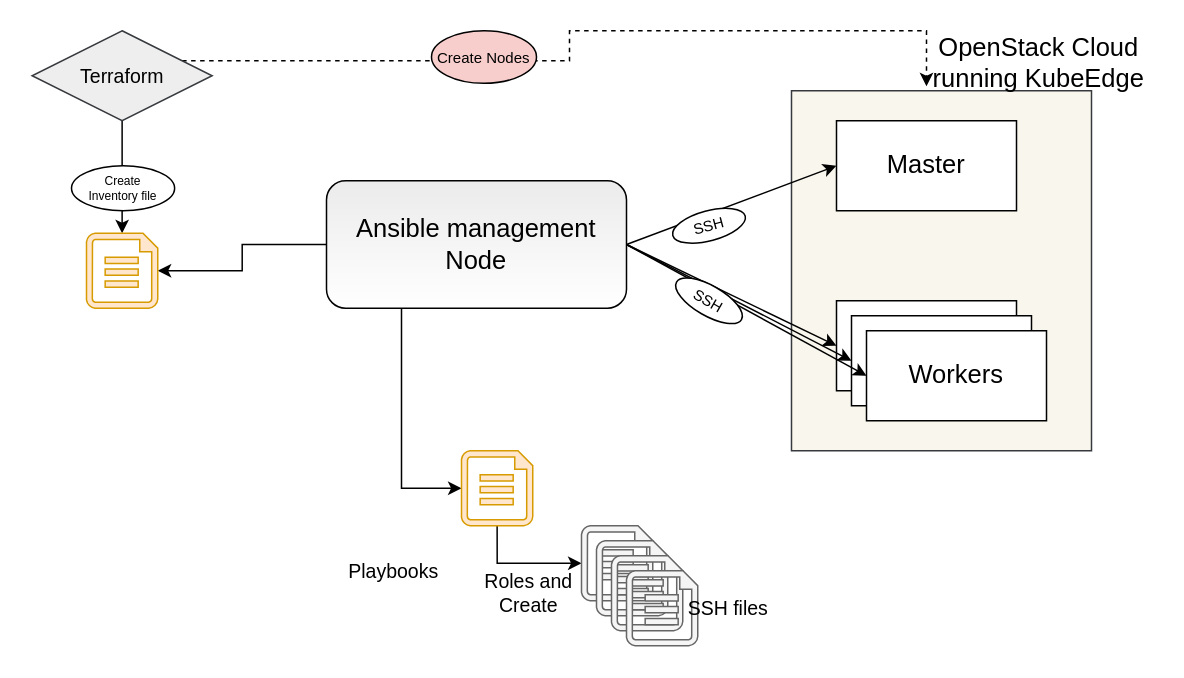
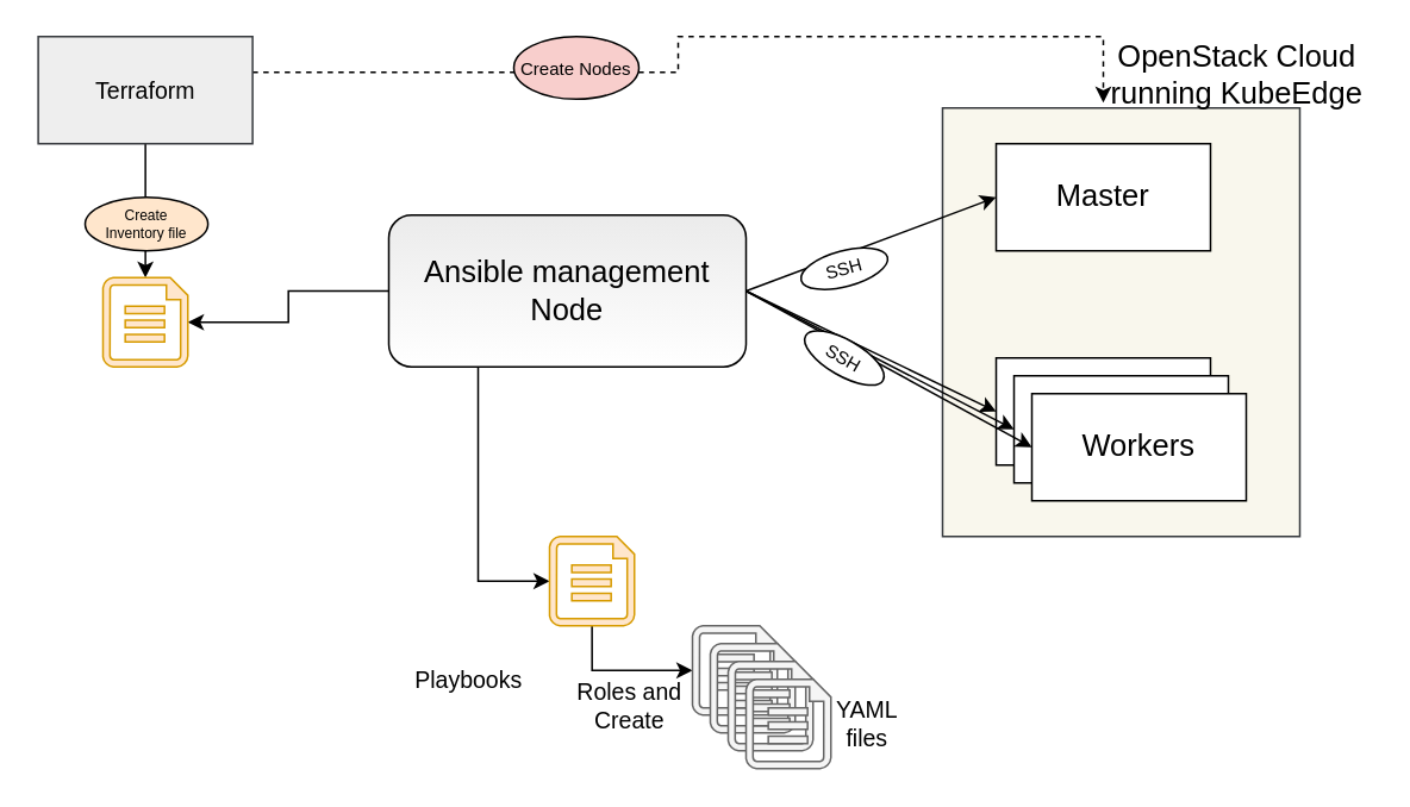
  <mxCell id="0" />
  <mxCell id="1" parent="0" />
  <mxCell id="2" value="" style="rounded=0;whiteSpace=wrap;html=1;fontSize=17;fillColor=#f9f7ed;strokeColor=#36393d;" parent="1" vertex="1"><mxGeometry x="527" y="60" width="200" height="240" as="geometry" /></mxCell>
  <mxCell id="3" style="edgeStyle=orthogonalEdgeStyle;rounded=0;orthogonalLoop=1;jettySize=auto;html=1;exitX=0.25;exitY=1;exitDx=0;exitDy=0;entryX=0;entryY=0.5;entryDx=0;entryDy=0;entryPerimeter=0;fontSize=13;" parent="1" source="5" target="18" edge="1"><mxGeometry relative="1" as="geometry" /></mxCell>
  <mxCell id="4" style="edgeStyle=orthogonalEdgeStyle;rounded=0;orthogonalLoop=1;jettySize=auto;html=1;exitX=0;exitY=0.5;exitDx=0;exitDy=0;entryX=1;entryY=0.5;entryDx=0;entryDy=0;entryPerimeter=0;fontSize=13;" parent="1" source="5" target="29" edge="1"><mxGeometry relative="1" as="geometry" /></mxCell>
  <mxCell id="5" value="Ansible management Node" style="rounded=1;whiteSpace=wrap;html=1;fontSize=17;gradientColor=#ffffff;fillColor=#EBEBEB;" parent="1" vertex="1"><mxGeometry x="217" y="120" width="200" height="85" as="geometry" /></mxCell>
  <mxCell id="6" value="Master" style="rounded=0;whiteSpace=wrap;html=1;fontSize=17;" parent="1" vertex="1"><mxGeometry x="557" y="80" width="120" height="60" as="geometry" /></mxCell>
  <mxCell id="7" value="Master" style="rounded=0;whiteSpace=wrap;html=1;fontSize=17;" parent="1" vertex="1"><mxGeometry x="557" y="200" width="120" height="60" as="geometry" /></mxCell>
  <mxCell id="8" value="Master" style="rounded=0;whiteSpace=wrap;html=1;fontSize=17;" parent="1" vertex="1"><mxGeometry x="567" y="210" width="120" height="60" as="geometry" /></mxCell>
  <mxCell id="9" value="Workers" style="rounded=0;whiteSpace=wrap;html=1;fontSize=17;" parent="1" vertex="1"><mxGeometry x="577" y="220" width="120" height="60" as="geometry" /></mxCell>
  <mxCell id="10" value="OpenStack Cloud running KubeEdge" style="text;html=1;strokeColor=none;fillColor=none;align=center;verticalAlign=middle;whiteSpace=wrap;rounded=0;fontSize=17;" parent="1" vertex="1"><mxGeometry x="617" y="27" width="150" height="30" as="geometry" /></mxCell>
  <mxCell id="11" value="" style="endArrow=classic;html=1;rounded=0;fontSize=17;entryX=0;entryY=0.5;entryDx=0;entryDy=0;exitX=1;exitY=0.5;exitDx=0;exitDy=0;" parent="1" source="5" target="6" edge="1"><mxGeometry width="50" height="50" relative="1" as="geometry"><mxPoint x="337" y="180" as="sourcePoint" /><mxPoint x="387" y="130" as="targetPoint" /></mxGeometry></mxCell>
  <mxCell id="12" value="" style="endArrow=classic;html=1;rounded=0;fontSize=17;entryX=0;entryY=0.5;entryDx=0;entryDy=0;exitX=1;exitY=0.5;exitDx=0;exitDy=0;" parent="1" source="5" target="7" edge="1"><mxGeometry width="50" height="50" relative="1" as="geometry"><mxPoint x="427" y="190" as="sourcePoint" /><mxPoint x="567" y="120" as="targetPoint" /></mxGeometry></mxCell>
  <mxCell id="13" value="" style="endArrow=classic;html=1;rounded=0;fontSize=17;exitX=1;exitY=0.5;exitDx=0;exitDy=0;" parent="1" source="5" edge="1"><mxGeometry width="50" height="50" relative="1" as="geometry"><mxPoint x="427" y="190" as="sourcePoint" /><mxPoint x="567" y="240" as="targetPoint" /></mxGeometry></mxCell>
  <mxCell id="14" value="" style="endArrow=classic;html=1;rounded=0;fontSize=17;exitX=1;exitY=0.5;exitDx=0;exitDy=0;" parent="1" source="5" edge="1"><mxGeometry width="50" height="50" relative="1" as="geometry"><mxPoint x="427" y="190" as="sourcePoint" /><mxPoint x="577" y="250" as="targetPoint" /></mxGeometry></mxCell>
  <mxCell id="15" value="SSH" style="ellipse;whiteSpace=wrap;html=1;fontSize=10;rotation=-15;" parent="1" vertex="1"><mxGeometry x="447" y="140" width="50" height="20" as="geometry" /></mxCell>
  <mxCell id="16" value="SSH" style="ellipse;whiteSpace=wrap;html=1;fontSize=10;rotation=30;" parent="1" vertex="1"><mxGeometry x="447" y="190" width="50" height="20" as="geometry" /></mxCell>
  <mxCell id="17" style="edgeStyle=orthogonalEdgeStyle;rounded=0;orthogonalLoop=1;jettySize=auto;html=1;exitX=0.5;exitY=1;exitDx=0;exitDy=0;exitPerimeter=0;entryX=0;entryY=0.5;entryDx=0;entryDy=0;entryPerimeter=0;fontSize=13;" parent="1" source="18" target="19" edge="1"><mxGeometry relative="1" as="geometry" /></mxCell>
  <mxCell id="18" value="" style="verticalLabelPosition=bottom;html=1;verticalAlign=top;align=center;strokeColor=#d79b00;fillColor=#ffe6cc;shape=mxgraph.azure.cloud_services_configuration_file;pointerEvents=1;fontSize=13;" parent="1" vertex="1"><mxGeometry x="307" y="300" width="47.5" height="50" as="geometry" /></mxCell>
  <mxCell id="19" value="" style="verticalLabelPosition=bottom;html=1;verticalAlign=top;align=center;strokeColor=#666666;fillColor=#f5f5f5;shape=mxgraph.azure.cloud_services_configuration_file;pointerEvents=1;fontSize=13;fontColor=#333333;" parent="1" vertex="1"><mxGeometry x="387" y="350" width="47.5" height="50" as="geometry" /></mxCell>
  <mxCell id="20" value="" style="verticalLabelPosition=bottom;html=1;verticalAlign=top;align=center;strokeColor=#666666;fillColor=#f5f5f5;shape=mxgraph.azure.cloud_services_configuration_file;pointerEvents=1;fontSize=13;fontColor=#333333;" parent="1" vertex="1"><mxGeometry x="397" y="360" width="47.5" height="50" as="geometry" /></mxCell>
  <mxCell id="21" value="" style="verticalLabelPosition=bottom;html=1;verticalAlign=top;align=center;strokeColor=#666666;fillColor=#f5f5f5;shape=mxgraph.azure.cloud_services_configuration_file;pointerEvents=1;fontSize=13;fontColor=#333333;" parent="1" vertex="1"><mxGeometry x="407" y="370" width="47.5" height="50" as="geometry" /></mxCell>
  <mxCell id="22" value="" style="verticalLabelPosition=bottom;html=1;verticalAlign=top;align=center;strokeColor=#666666;fillColor=#f5f5f5;shape=mxgraph.azure.cloud_services_configuration_file;pointerEvents=1;fontSize=13;fontColor=#333333;" parent="1" vertex="1"><mxGeometry x="417" y="380" width="47.5" height="50" as="geometry" /></mxCell>
- <mxCell id="23" value="SSH files" style="text;html=1;strokeColor=none;fillColor=none;align=center;verticalAlign=middle;whiteSpace=wrap;rounded=0;fontSize=13;" parent="1" vertex="1"><mxGeometry x="454.5" y="390" width="60" height="30" as="geometry" /></mxCell>
+ <mxCell id="23" value="YAML files" style="text;html=1;strokeColor=none;fillColor=none;align=center;verticalAlign=middle;whiteSpace=wrap;rounded=0;fontSize=13;" parent="1" vertex="1"><mxGeometry x="454.5" y="390" width="60" height="30" as="geometry" /></mxCell>
  <mxCell id="24" value="Roles and Create" style="text;html=1;strokeColor=none;fillColor=none;align=center;verticalAlign=middle;whiteSpace=wrap;rounded=0;fontSize=13;" parent="1" vertex="1"><mxGeometry x="317" y="380" width="70" height="30" as="geometry" /></mxCell>
  <mxCell id="25" value="Playbooks" style="text;html=1;strokeColor=none;fillColor=none;align=center;verticalAlign=middle;whiteSpace=wrap;rounded=0;fontSize=13;" parent="1" vertex="1"><mxGeometry x="227" y="365" width="70" height="30" as="geometry" /></mxCell>
  <mxCell id="26" style="edgeStyle=orthogonalEdgeStyle;rounded=0;orthogonalLoop=1;jettySize=auto;html=1;entryX=0.5;entryY=0;entryDx=0;entryDy=0;entryPerimeter=0;fontSize=13;" parent="1" source="28" target="29" edge="1"><mxGeometry relative="1" as="geometry" /></mxCell>
  <mxCell id="27" style="edgeStyle=orthogonalEdgeStyle;rounded=0;orthogonalLoop=1;jettySize=auto;html=1;entryX=0;entryY=1;entryDx=0;entryDy=0;fontSize=13;dashed=1;" parent="1" source="28" target="10" edge="1"><mxGeometry relative="1" as="geometry"><Array as="points"><mxPoint x="379" y="40" /><mxPoint x="379" y="20" /><mxPoint x="617" y="20" /></Array></mxGeometry></mxCell>
- <mxCell id="28" value="Terraform" style="rhombus;whiteSpace=wrap;html=1;fontSize=13;fillColor=#eeeeee;strokeColor=#36393d;" parent="1" vertex="1"><mxGeometry x="20.75" y="20" width="120" height="60" as="geometry" /></mxCell>
+ <mxCell id="28" value="Terraform" style="rounded=0;whiteSpace=wrap;html=1;fontSize=13;fillColor=#eeeeee;strokeColor=#36393d;" parent="1" vertex="1"><mxGeometry x="20.75" y="20" width="120" height="60" as="geometry" /></mxCell>
  <mxCell id="29" value="" style="verticalLabelPosition=bottom;html=1;verticalAlign=top;align=center;strokeColor=#d79b00;fillColor=#ffe6cc;shape=mxgraph.azure.cloud_services_configuration_file;pointerEvents=1;fontSize=13;" parent="1" vertex="1"><mxGeometry x="57" y="155" width="47.5" height="50" as="geometry" /></mxCell>
  <mxCell id="30" value="Create Nodes" style="ellipse;whiteSpace=wrap;html=1;fontSize=10;rotation=0;fillColor=#f8cecc;" parent="1" vertex="1"><mxGeometry x="287" y="20" width="70" height="35" as="geometry" /></mxCell>
- <mxCell id="31" value="Create &lt;br&gt;Inventory file" style="ellipse;whiteSpace=wrap;html=1;fontSize=8;rotation=0;" parent="1" vertex="1"><mxGeometry x="47" y="110" width="68.75" height="30" as="geometry" /></mxCell>
+ <mxCell id="31" value="Create &lt;br&gt;Inventory file" style="ellipse;whiteSpace=wrap;html=1;fontSize=8;rotation=0;fillColor=#ffe6cc;" parent="1" vertex="1"><mxGeometry x="47" y="110" width="68.75" height="30" as="geometry" /></mxCell>
